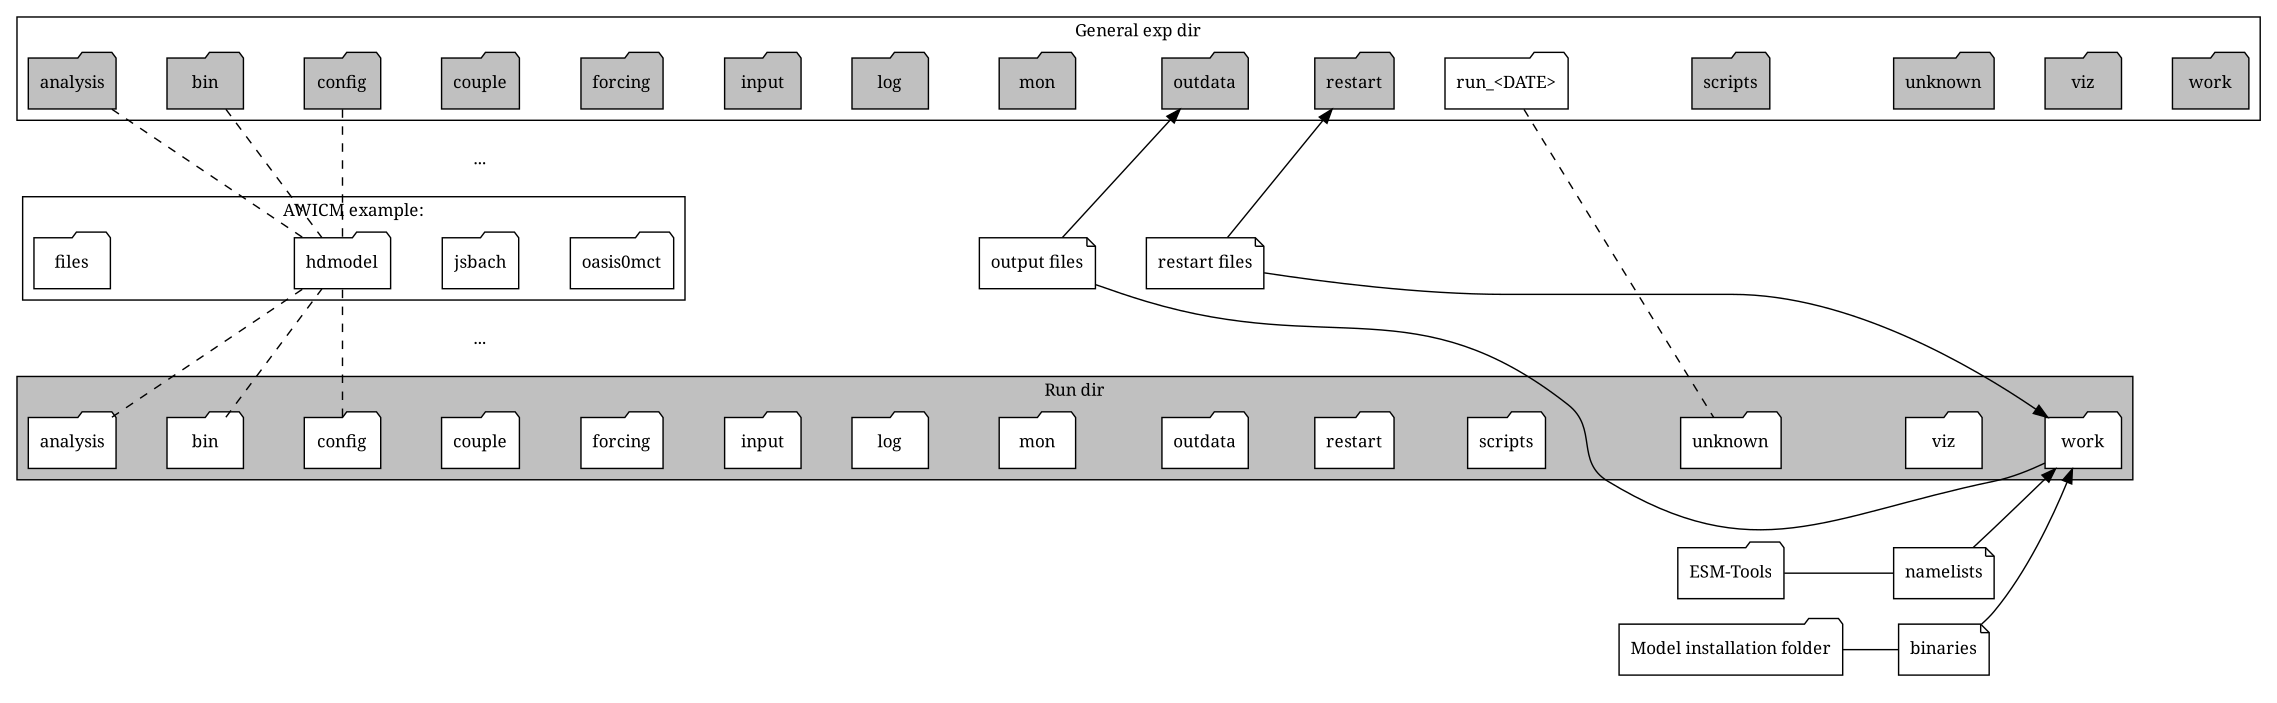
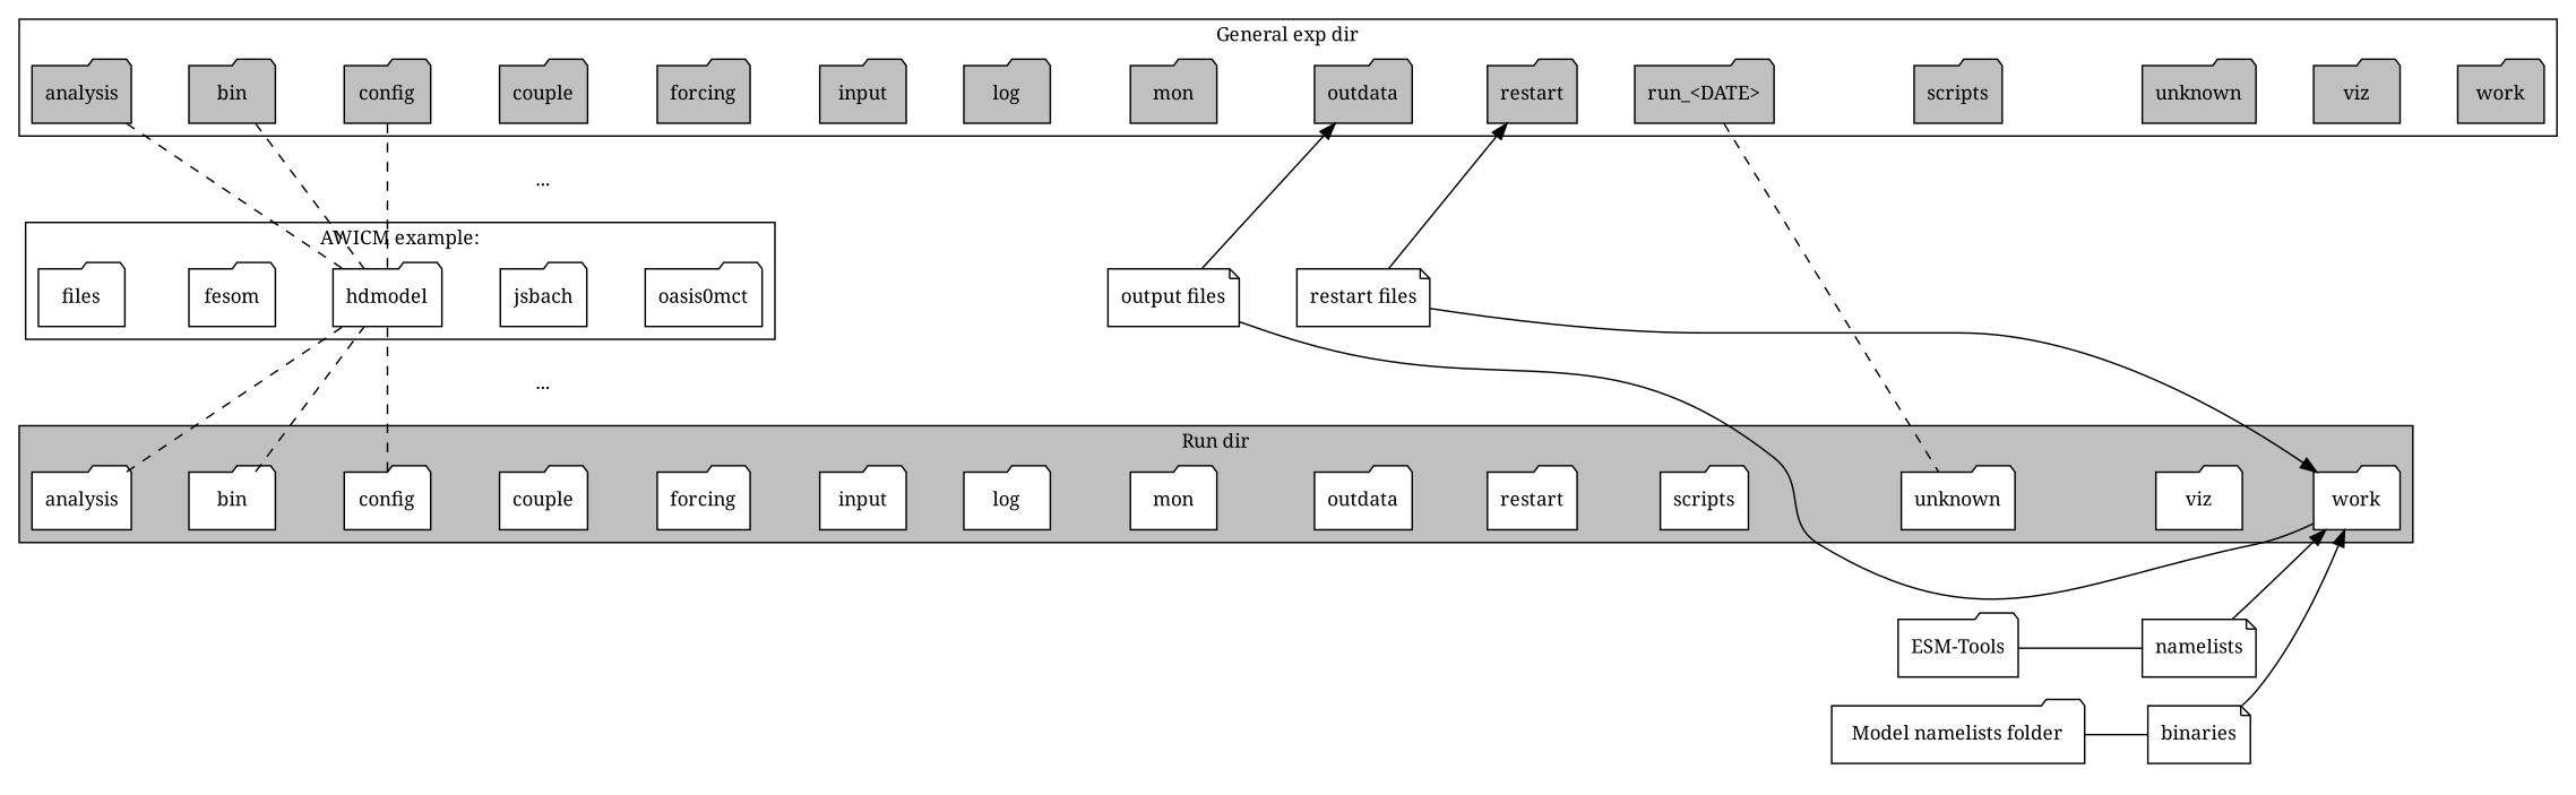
  digraph {
    compound=true
    fontname="Noto Serif"
    fontsize=12
    rankdir=LR
    node [fillcolor=gray fontname="Noto Serif" fontsize=12 shape=folder style=filled]
    edge [fontname="Noto Serif" fontsize=12 style=invis]
    n1 [label=analysis]
    n2 [label=bin]
    n3 [label=config]
    n4 [label=couple]
    n5 [label=forcing]
    n6 [label=input]
    n7 [label=log]
    n8 [label=mon]
    n9 [label=outdata]
    n10 [label=restart]
-   n11 [fillcolor=white label="run_<DATE>"]
+   n11 [label="run_<DATE>"]
    n12 [label=scripts]
    n13 [label=unknown]
    n14 [label=viz]
    n15 [label=work]
    n16 [fillcolor=white label=analysis]
    n17 [fillcolor=white label=bin]
    n18 [fillcolor=white label=config]
    n19 [fillcolor=white label=couple]
    n20 [fillcolor=white label=forcing]
    n21 [fillcolor=white label=input]
    n22 [fillcolor=white label=log]
    n23 [fillcolor=white label=mon]
    n24 [fillcolor=white label=outdata]
    n25 [fillcolor=white label=restart]
    n26 [fillcolor=white label=scripts]
    n27 [fillcolor=white label=unknown]
    n28 [fillcolor=white label=viz]
    n29 [fillcolor=white label=work]
    "restart files" [shape=note fillcolor="" style=""]
    "output files" [shape=note fillcolor="" style=""]
    "ESM-Tools" [fillcolor="" style=""]
-   "Model installation folder" [fillcolor="" style=""]
+   "Model installation folder" [label="Model namelists folder" fillcolor="" style=""]
    n34 [label=files fillcolor="" style=""]
+   fesom [fillcolor="" style=""]
    hdmodel [fillcolor="" style=""]
    jsbach [fillcolor="" style=""]
    n38 [label=oasis0mct fillcolor="" style=""]
    n39 [label="..." shape=none fillcolor="" style=""]
    n40 [label="..." shape=none fillcolor="" style=""]
    namelists [shape=note fillcolor="" style=""]
    binaries [shape=note fillcolor="" style=""]
    subgraph cluster_1 {
      color=black
      label="General exp dir"
      n1
      n2
      n3
      n4
      n5
      n6
      n7
      n8
      n9
      n10
      n11
      n12
      n13
      n14
      n15
    }
    subgraph cluster_2 {
      color=black
      fillcolor=gray
      label="Run dir"
      style=filled
      n16
      n17
      n18
      n19
      n20
      n21
      n22
      n23
      n24
      n25
      n26
      n27
      n28
      n29
    }
    subgraph cluster_3 {
      color=white
      "restart files"
      "output files"
    }
    subgraph cluster_4 {
      color=white
      "ESM-Tools"
      "Model installation folder"
    }
    subgraph cluster_5 {
      color=black
      label="AWICM example:"
      n34
+     fesom
      hdmodel
      jsbach
      n38
    }
    n1 -> n2
    n1 -> hdmodel [dir=none style=dashed]
    n2 -> n3
    n2 -> hdmodel [dir=none style=dashed]
    n3 -> n4
    n3 -> hdmodel [constraint=false dir=none style=dashed]
    n3 -> n39 [constrain=false]
    n4 -> n5
    n5 -> n6
    n6 -> n7
    n7 -> n8
    n8 -> n9
    n9 -> n10
    n10 -> n11
    n11 -> n12
    n11 -> n27 [constrain=false dir=none style=dashed]
    n12 -> n13
    n13 -> n14
    n14 -> n15
    n16 -> n17
    n16 -> hdmodel [dir=none style=dashed]
    n17 -> n18
    n17 -> hdmodel [dir=none style=dashed]
    n18 -> n19
    n18 -> hdmodel [constraint=false dir=none style=dashed]
    n18 -> n40 [constrain=false]
    n19 -> n20
    n20 -> n21
    n21 -> n22
    n22 -> n23
    n23 -> n24
    n24 -> n25
    n25 -> n26
    n26 -> n27
    n27 -> n28
    n28 -> n29
    "restart files" -> n10 [style=""]
    "restart files" -> n29 [style=""]
    "output files" -> n9 [style=""]
    "output files" -> n29 [dir=none style=""]
    "output files" -> "restart files"
    "ESM-Tools" -> namelists [dir=none style=""]
    "Model installation folder" -> binaries [dir=none style=""]
+   n34 -> fesom
+   fesom -> hdmodel
    hdmodel -> jsbach
    jsbach -> n38
    n38 -> "output files"
    n39 -> n38 [constrain=false]
    n40 -> n38 [constrain=false]
    namelists -> n29 [style=""]
    binaries -> n29 [style=""]
  }
